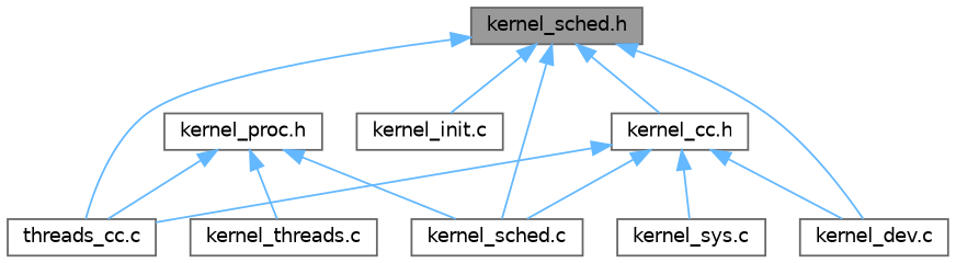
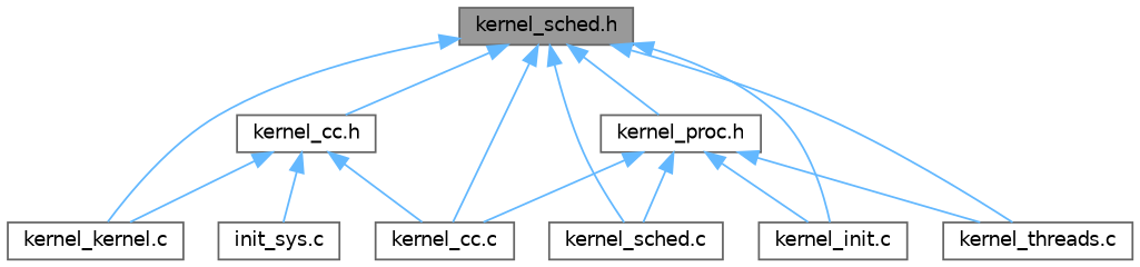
  digraph {
    node [color=grey40 fillcolor=white fontname=Helvetica fontsize=10 shape=box style=filled]
    edge [color=steelblue1 dir=back fontname=Helvetica fontsize=10 labelfontname=Helvetica labelfontsize=10 style=solid]
    n1 [color=gray40 fillcolor=grey60 fontcolor=black height=0.2 label="kernel_sched.h" width=0.4]
-   n2 [height=0.2 label="threads_cc.c" width=0.4]
+   n2 [height=0.2 label="kernel_cc.c" width=0.4]
    n3 [height=0.2 label="kernel_cc.h" width=0.4]
-   n4 [height=0.2 label="kernel_dev.c" width=0.4]
+   n4 [height=0.2 label="kernel_kernel.c" width=0.4]
    n5 [height=0.2 label="kernel_sched.c" width=0.4]
    n6 [height=0.2 label="kernel_init.c" width=0.4]
    n7 [height=0.2 label="kernel_proc.h" width=0.4]
    n8 [height=0.2 label="kernel_threads.c" width=0.4]
-   n9 [height=0.2 label="kernel_sys.c" width=0.4]
+   n9 [height=0.2 label="init_sys.c" width=0.4]
    n1 -> n2
    n1 -> n3
    n1 -> n4
    n1 -> n5
    n1 -> n6
+   n1 -> n7
+   n1 -> n8
    n3 -> n2
    n3 -> n4
-   n3 -> n5
    n3 -> n9
    n7 -> n2
    n7 -> n5
+   n7 -> n6
    n7 -> n8
  }
